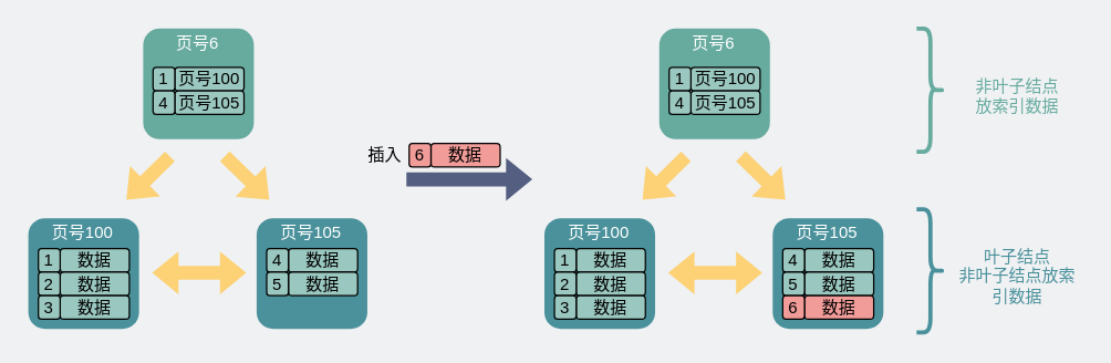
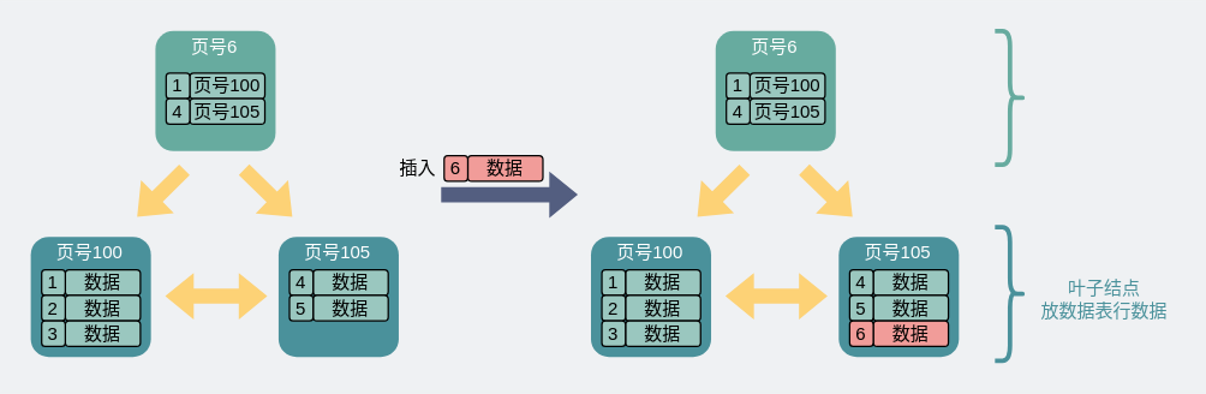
  <mxCell id="0" />
  <mxCell id="1" parent="0" />
  <mxCell id="2" value="" style="shape=flexArrow;endArrow=classic;startArrow=classic;html=1;rounded=0;fontSize=16;fontColor=#000000;strokeColor=none;fillColor=#FDD276;" parent="1" edge="1"><mxGeometry width="100" height="100" relative="1" as="geometry"><mxPoint x="109" y="196.5" as="sourcePoint" /><mxPoint x="178" y="196.5" as="targetPoint" /></mxGeometry></mxCell>
  <mxCell id="3" value="&lt;font color=&quot;#ffffff&quot;&gt;&lt;span style=&quot;font-size: 16px&quot;&gt;&lt;br&gt;&lt;/span&gt;&lt;/font&gt;" style="whiteSpace=wrap;html=1;aspect=fixed;rounded=1;strokeColor=none;fillColor=#4A919B;" parent="1" vertex="1"><mxGeometry x="20" y="157" width="80" height="80" as="geometry" /></mxCell>
  <mxCell id="4" value="数据" style="rounded=1;whiteSpace=wrap;html=1;fillColor=#9AC7BF;strokeColor=default;fontColor=#000000;align=center;" parent="1" vertex="1"><mxGeometry x="43" y="179" width="50" height="17" as="geometry" /></mxCell>
  <mxCell id="5" value="&lt;font color=&quot;#ffffff&quot;&gt;页号100&lt;/font&gt;" style="text;html=1;strokeColor=none;fillColor=none;align=center;verticalAlign=middle;whiteSpace=wrap;rounded=0;dashed=1;fontColor=#535E80;" parent="1" vertex="1"><mxGeometry x="32" y="157" width="55" height="22" as="geometry" /></mxCell>
  <mxCell id="6" value="" style="shape=flexArrow;endArrow=classic;html=1;rounded=0;fontColor=#FFFFFF;strokeColor=none;fillColor=#FDD276;" parent="1" edge="1"><mxGeometry width="50" height="50" relative="1" as="geometry"><mxPoint x="122.65" y="112" as="sourcePoint" /><mxPoint x="90.5" y="144" as="targetPoint" /></mxGeometry></mxCell>
  <mxCell id="7" value="" style="shape=flexArrow;endArrow=classic;html=1;rounded=0;fontColor=#FFFFFF;strokeColor=none;fillColor=#FDD276;" parent="1" edge="1"><mxGeometry width="50" height="50" relative="1" as="geometry"><mxPoint x="161.65" y="112" as="sourcePoint" /><mxPoint x="194.5" y="144" as="targetPoint" /></mxGeometry></mxCell>
  <mxCell id="8" value="&lt;font&gt;1&lt;/font&gt;" style="rounded=1;whiteSpace=wrap;html=1;fillColor=#9AC7BF;strokeColor=default;fontColor=#000000;" parent="1" vertex="1"><mxGeometry x="27.25" y="179" width="15.75" height="17" as="geometry" /></mxCell>
  <mxCell id="9" value="数据" style="rounded=1;whiteSpace=wrap;html=1;fillColor=#9AC7BF;strokeColor=default;fontColor=#000000;align=center;" parent="1" vertex="1"><mxGeometry x="43" y="196" width="50" height="17" as="geometry" /></mxCell>
  <mxCell id="10" value="&lt;font&gt;2&lt;/font&gt;" style="rounded=1;whiteSpace=wrap;html=1;fillColor=#9AC7BF;strokeColor=default;fontColor=#000000;" parent="1" vertex="1"><mxGeometry x="27.25" y="196" width="15.75" height="17" as="geometry" /></mxCell>
  <mxCell id="11" value="数据" style="rounded=1;whiteSpace=wrap;html=1;fillColor=#9AC7BF;strokeColor=default;fontColor=#000000;align=center;" parent="1" vertex="1"><mxGeometry x="43" y="213" width="50" height="17" as="geometry" /></mxCell>
  <mxCell id="12" value="&lt;font&gt;3&lt;/font&gt;" style="rounded=1;whiteSpace=wrap;html=1;fillColor=#9AC7BF;strokeColor=default;fontColor=#000000;" parent="1" vertex="1"><mxGeometry x="27.25" y="213" width="15.75" height="17" as="geometry" /></mxCell>
  <mxCell id="13" value="&lt;font color=&quot;#ffffff&quot;&gt;&lt;span style=&quot;font-size: 16px&quot;&gt;&lt;br&gt;&lt;/span&gt;&lt;/font&gt;" style="whiteSpace=wrap;html=1;aspect=fixed;rounded=1;strokeColor=none;fillColor=#4A919B;" parent="1" vertex="1"><mxGeometry x="185" y="157" width="80" height="80" as="geometry" /></mxCell>
  <mxCell id="14" value="数据" style="rounded=1;whiteSpace=wrap;html=1;fillColor=#9AC7BF;strokeColor=default;fontColor=#000000;align=center;" parent="1" vertex="1"><mxGeometry x="208" y="179" width="50" height="17" as="geometry" /></mxCell>
  <mxCell id="15" value="&lt;font color=&quot;#ffffff&quot;&gt;页号105&lt;/font&gt;" style="text;html=1;strokeColor=none;fillColor=none;align=center;verticalAlign=middle;whiteSpace=wrap;rounded=0;dashed=1;fontColor=#535E80;" parent="1" vertex="1"><mxGeometry x="197" y="157" width="55" height="22" as="geometry" /></mxCell>
  <mxCell id="16" value="&lt;font&gt;4&lt;/font&gt;" style="rounded=1;whiteSpace=wrap;html=1;fillColor=#9AC7BF;strokeColor=default;fontColor=#000000;" parent="1" vertex="1"><mxGeometry x="192.25" y="179" width="15.75" height="17" as="geometry" /></mxCell>
  <mxCell id="17" value="数据" style="rounded=1;whiteSpace=wrap;html=1;fillColor=#9AC7BF;strokeColor=default;fontColor=#000000;align=center;" parent="1" vertex="1"><mxGeometry x="208" y="196" width="50" height="17" as="geometry" /></mxCell>
  <mxCell id="18" value="&lt;font&gt;5&lt;/font&gt;" style="rounded=1;whiteSpace=wrap;html=1;fillColor=#9AC7BF;strokeColor=default;fontColor=#000000;" parent="1" vertex="1"><mxGeometry x="192.25" y="196" width="15.75" height="17" as="geometry" /></mxCell>
  <mxCell id="19" value="&lt;font color=&quot;#ffffff&quot;&gt;&lt;span style=&quot;font-size: 16px&quot;&gt;&lt;br&gt;&lt;/span&gt;&lt;/font&gt;" style="whiteSpace=wrap;html=1;aspect=fixed;rounded=1;strokeColor=none;fillColor=#67AB9F;" parent="1" vertex="1"><mxGeometry x="103" y="20" width="80" height="80" as="geometry" /></mxCell>
  <mxCell id="20" value="页号100" style="rounded=1;whiteSpace=wrap;html=1;fillColor=#9AC7BF;strokeColor=default;fontColor=#000000;align=center;" parent="1" vertex="1"><mxGeometry x="125.88" y="48" width="50" height="17" as="geometry" /></mxCell>
  <mxCell id="21" value="&lt;font color=&quot;#ffffff&quot;&gt;页号6&lt;/font&gt;" style="text;html=1;strokeColor=none;fillColor=none;align=center;verticalAlign=middle;whiteSpace=wrap;rounded=0;dashed=1;fontColor=#535E80;" parent="1" vertex="1"><mxGeometry x="115" y="20" width="55" height="22" as="geometry" /></mxCell>
  <mxCell id="22" value="&lt;font&gt;1&lt;/font&gt;" style="rounded=1;whiteSpace=wrap;html=1;fillColor=#9AC7BF;strokeColor=default;fontColor=#000000;" parent="1" vertex="1"><mxGeometry x="110.13" y="48" width="15.75" height="17" as="geometry" /></mxCell>
  <mxCell id="23" value="页号105" style="rounded=1;whiteSpace=wrap;html=1;fillColor=#9AC7BF;strokeColor=default;fontColor=#000000;align=center;" parent="1" vertex="1"><mxGeometry x="125.88" y="65" width="50" height="17" as="geometry" /></mxCell>
  <mxCell id="24" value="&lt;font&gt;4&lt;/font&gt;" style="rounded=1;whiteSpace=wrap;html=1;fillColor=#9AC7BF;strokeColor=default;fontColor=#000000;" parent="1" vertex="1"><mxGeometry x="110.13" y="65" width="15.75" height="17" as="geometry" /></mxCell>
  <mxCell id="25" value="" style="shape=flexArrow;endArrow=classic;startArrow=classic;html=1;rounded=0;fontSize=16;fontColor=#000000;strokeColor=none;fillColor=#FDD276;" edge="1" parent="1"><mxGeometry width="100" height="100" relative="1" as="geometry"><mxPoint x="482" y="196.5" as="sourcePoint" /><mxPoint x="551" y="196.5" as="targetPoint" /></mxGeometry></mxCell>
  <mxCell id="26" value="&lt;font color=&quot;#ffffff&quot;&gt;&lt;span style=&quot;font-size: 16px&quot;&gt;&lt;br&gt;&lt;/span&gt;&lt;/font&gt;" style="whiteSpace=wrap;html=1;aspect=fixed;rounded=1;strokeColor=none;fillColor=#4A919B;" vertex="1" parent="1"><mxGeometry x="393" y="157" width="80" height="80" as="geometry" /></mxCell>
  <mxCell id="27" value="数据" style="rounded=1;whiteSpace=wrap;html=1;fillColor=#9AC7BF;strokeColor=default;fontColor=#000000;align=center;" vertex="1" parent="1"><mxGeometry x="416" y="179" width="50" height="17" as="geometry" /></mxCell>
  <mxCell id="28" value="&lt;font color=&quot;#ffffff&quot;&gt;页号100&lt;/font&gt;" style="text;html=1;strokeColor=none;fillColor=none;align=center;verticalAlign=middle;whiteSpace=wrap;rounded=0;dashed=1;fontColor=#535E80;" vertex="1" parent="1"><mxGeometry x="405" y="157" width="55" height="22" as="geometry" /></mxCell>
  <mxCell id="29" value="" style="shape=flexArrow;endArrow=classic;html=1;rounded=0;fontColor=#FFFFFF;strokeColor=none;fillColor=#FDD276;" edge="1" parent="1"><mxGeometry width="50" height="50" relative="1" as="geometry"><mxPoint x="495.65" y="112" as="sourcePoint" /><mxPoint x="463.5" y="144" as="targetPoint" /></mxGeometry></mxCell>
  <mxCell id="30" value="" style="shape=flexArrow;endArrow=classic;html=1;rounded=0;fontColor=#FFFFFF;strokeColor=none;fillColor=#FDD276;" edge="1" parent="1"><mxGeometry width="50" height="50" relative="1" as="geometry"><mxPoint x="534.65" y="112" as="sourcePoint" /><mxPoint x="567.5" y="144" as="targetPoint" /></mxGeometry></mxCell>
  <mxCell id="31" value="&lt;font&gt;1&lt;/font&gt;" style="rounded=1;whiteSpace=wrap;html=1;fillColor=#9AC7BF;strokeColor=default;fontColor=#000000;" vertex="1" parent="1"><mxGeometry x="400.25" y="179" width="15.75" height="17" as="geometry" /></mxCell>
  <mxCell id="32" value="数据" style="rounded=1;whiteSpace=wrap;html=1;fillColor=#9AC7BF;strokeColor=default;fontColor=#000000;align=center;" vertex="1" parent="1"><mxGeometry x="416" y="196" width="50" height="17" as="geometry" /></mxCell>
  <mxCell id="33" value="&lt;font&gt;2&lt;/font&gt;" style="rounded=1;whiteSpace=wrap;html=1;fillColor=#9AC7BF;strokeColor=default;fontColor=#000000;" vertex="1" parent="1"><mxGeometry x="400.25" y="196" width="15.75" height="17" as="geometry" /></mxCell>
  <mxCell id="34" value="数据" style="rounded=1;whiteSpace=wrap;html=1;fillColor=#9AC7BF;strokeColor=default;fontColor=#000000;align=center;" vertex="1" parent="1"><mxGeometry x="416" y="213" width="50" height="17" as="geometry" /></mxCell>
  <mxCell id="35" value="&lt;font&gt;3&lt;/font&gt;" style="rounded=1;whiteSpace=wrap;html=1;fillColor=#9AC7BF;strokeColor=default;fontColor=#000000;" vertex="1" parent="1"><mxGeometry x="400.25" y="213" width="15.75" height="17" as="geometry" /></mxCell>
  <mxCell id="36" value="&lt;font color=&quot;#ffffff&quot;&gt;&lt;span style=&quot;font-size: 16px&quot;&gt;&lt;br&gt;&lt;/span&gt;&lt;/font&gt;" style="whiteSpace=wrap;html=1;aspect=fixed;rounded=1;strokeColor=none;fillColor=#4A919B;" vertex="1" parent="1"><mxGeometry x="558" y="157" width="80" height="80" as="geometry" /></mxCell>
  <mxCell id="37" value="数据" style="rounded=1;whiteSpace=wrap;html=1;fillColor=#9AC7BF;strokeColor=default;fontColor=#000000;align=center;" vertex="1" parent="1"><mxGeometry x="581" y="179" width="50" height="17" as="geometry" /></mxCell>
  <mxCell id="38" value="&lt;font color=&quot;#ffffff&quot;&gt;页号105&lt;/font&gt;" style="text;html=1;strokeColor=none;fillColor=none;align=center;verticalAlign=middle;whiteSpace=wrap;rounded=0;dashed=1;fontColor=#535E80;" vertex="1" parent="1"><mxGeometry x="570" y="157" width="55" height="22" as="geometry" /></mxCell>
  <mxCell id="39" value="&lt;font&gt;4&lt;/font&gt;" style="rounded=1;whiteSpace=wrap;html=1;fillColor=#9AC7BF;strokeColor=default;fontColor=#000000;" vertex="1" parent="1"><mxGeometry x="565.25" y="179" width="15.75" height="17" as="geometry" /></mxCell>
  <mxCell id="40" value="数据" style="rounded=1;whiteSpace=wrap;html=1;fillColor=#9AC7BF;strokeColor=default;fontColor=#000000;align=center;" vertex="1" parent="1"><mxGeometry x="581" y="196" width="50" height="17" as="geometry" /></mxCell>
  <mxCell id="41" value="&lt;font&gt;5&lt;/font&gt;" style="rounded=1;whiteSpace=wrap;html=1;fillColor=#9AC7BF;strokeColor=default;fontColor=#000000;" vertex="1" parent="1"><mxGeometry x="565.25" y="196" width="15.75" height="17" as="geometry" /></mxCell>
  <mxCell id="42" value="数据" style="rounded=1;whiteSpace=wrap;html=1;fillColor=#F19C99;strokeColor=default;fontColor=#000000;align=center;" vertex="1" parent="1"><mxGeometry x="581" y="213" width="50" height="17" as="geometry" /></mxCell>
  <mxCell id="43" value="&lt;font&gt;6&lt;/font&gt;" style="rounded=1;whiteSpace=wrap;html=1;fillColor=#F19C99;strokeColor=default;fontColor=#000000;" vertex="1" parent="1"><mxGeometry x="565.25" y="213" width="15.75" height="17" as="geometry" /></mxCell>
  <mxCell id="44" value="&lt;font color=&quot;#ffffff&quot;&gt;&lt;span style=&quot;font-size: 16px&quot;&gt;&lt;br&gt;&lt;/span&gt;&lt;/font&gt;" style="whiteSpace=wrap;html=1;aspect=fixed;rounded=1;strokeColor=none;fillColor=#67AB9F;" vertex="1" parent="1"><mxGeometry x="476" y="20" width="80" height="80" as="geometry" /></mxCell>
  <mxCell id="45" value="页号100" style="rounded=1;whiteSpace=wrap;html=1;fillColor=#9AC7BF;strokeColor=default;fontColor=#000000;align=center;" vertex="1" parent="1"><mxGeometry x="498.88" y="48" width="50" height="17" as="geometry" /></mxCell>
  <mxCell id="46" value="&lt;font color=&quot;#ffffff&quot;&gt;页号6&lt;/font&gt;" style="text;html=1;strokeColor=none;fillColor=none;align=center;verticalAlign=middle;whiteSpace=wrap;rounded=0;dashed=1;fontColor=#535E80;" vertex="1" parent="1"><mxGeometry x="488" y="20" width="55" height="22" as="geometry" /></mxCell>
  <mxCell id="47" value="&lt;font&gt;1&lt;/font&gt;" style="rounded=1;whiteSpace=wrap;html=1;fillColor=#9AC7BF;strokeColor=default;fontColor=#000000;" vertex="1" parent="1"><mxGeometry x="483.13" y="48" width="15.75" height="17" as="geometry" /></mxCell>
  <mxCell id="48" value="页号105" style="rounded=1;whiteSpace=wrap;html=1;fillColor=#9AC7BF;strokeColor=default;fontColor=#000000;align=center;" vertex="1" parent="1"><mxGeometry x="498.88" y="65" width="50" height="17" as="geometry" /></mxCell>
  <mxCell id="49" value="&lt;font&gt;4&lt;/font&gt;" style="rounded=1;whiteSpace=wrap;html=1;fillColor=#9AC7BF;strokeColor=default;fontColor=#000000;" vertex="1" parent="1"><mxGeometry x="483.13" y="65" width="15.75" height="17" as="geometry" /></mxCell>
  <mxCell id="50" value="" style="shape=curlyBracket;whiteSpace=wrap;html=1;rounded=1;flipH=1;fontColor=#000000;fillColor=none;fontSize=5;strokeWidth=3;strokeColor=#4A919B;" vertex="1" parent="1"><mxGeometry x="662" y="150.5" width="20" height="89" as="geometry" /></mxCell>
- <mxCell id="51" value="叶子结点&lt;br&gt;非叶子结点放索引数据" style="text;html=1;strokeColor=none;fillColor=none;align=center;verticalAlign=middle;whiteSpace=wrap;rounded=0;fontColor=#4A919B;" vertex="1" parent="1"><mxGeometry x="688.5" y="177" width="92" height="44" as="geometry" /></mxCell>
+ <mxCell id="51" value="叶子结点&lt;br&gt;放数据表行数据" style="text;html=1;strokeColor=none;fillColor=none;align=center;verticalAlign=middle;whiteSpace=wrap;rounded=0;fontColor=#4A919B;" vertex="1" parent="1"><mxGeometry x="688.5" y="177" width="92" height="44" as="geometry" /></mxCell>
  <mxCell id="52" value="" style="shape=curlyBracket;whiteSpace=wrap;html=1;rounded=1;flipH=1;fontColor=#000000;fillColor=none;fontSize=5;strokeWidth=3;strokeColor=#67AB9F;" vertex="1" parent="1"><mxGeometry x="662" y="20" width="20" height="89" as="geometry" /></mxCell>
- <mxCell id="53" value="&lt;span style=&quot;color: rgb(103 , 171 , 159)&quot;&gt;非叶子结点&lt;/span&gt;&lt;br style=&quot;color: rgb(103 , 171 , 159)&quot;&gt;&lt;span style=&quot;color: rgb(103 , 171 , 159)&quot;&gt;放索引数据&lt;/span&gt;" style="text;html=1;strokeColor=none;fillColor=none;align=center;verticalAlign=middle;whiteSpace=wrap;rounded=0;fontColor=#4A919B;" vertex="1" parent="1"><mxGeometry x="688.5" y="46.5" width="92" height="44" as="geometry" /></mxCell>
  <mxCell id="54" value="" style="shape=flexArrow;endArrow=classic;startArrow=none;html=1;rounded=0;fontSize=16;fontColor=#000000;strokeColor=none;fillColor=#535E80;startFill=0;" edge="1" parent="1"><mxGeometry width="100" height="100" relative="1" as="geometry"><mxPoint x="292.75" y="129" as="sourcePoint" /><mxPoint x="384.75" y="129" as="targetPoint" /></mxGeometry></mxCell>
  <mxCell id="55" value="数据" style="rounded=1;whiteSpace=wrap;html=1;fillColor=#F19C99;strokeColor=default;fontColor=#000000;align=center;" vertex="1" parent="1"><mxGeometry x="311" y="103" width="50" height="17" as="geometry" /></mxCell>
  <mxCell id="56" value="&lt;font&gt;6&lt;/font&gt;" style="rounded=1;whiteSpace=wrap;html=1;fillColor=#F19C99;strokeColor=default;fontColor=#000000;" vertex="1" parent="1"><mxGeometry x="295.25" y="103" width="15.75" height="17" as="geometry" /></mxCell>
  <mxCell id="57" value="插入" style="text;html=1;strokeColor=none;fillColor=none;align=center;verticalAlign=middle;whiteSpace=wrap;rounded=0;" vertex="1" parent="1"><mxGeometry x="261" y="103" width="34.25" height="17" as="geometry" /></mxCell>
